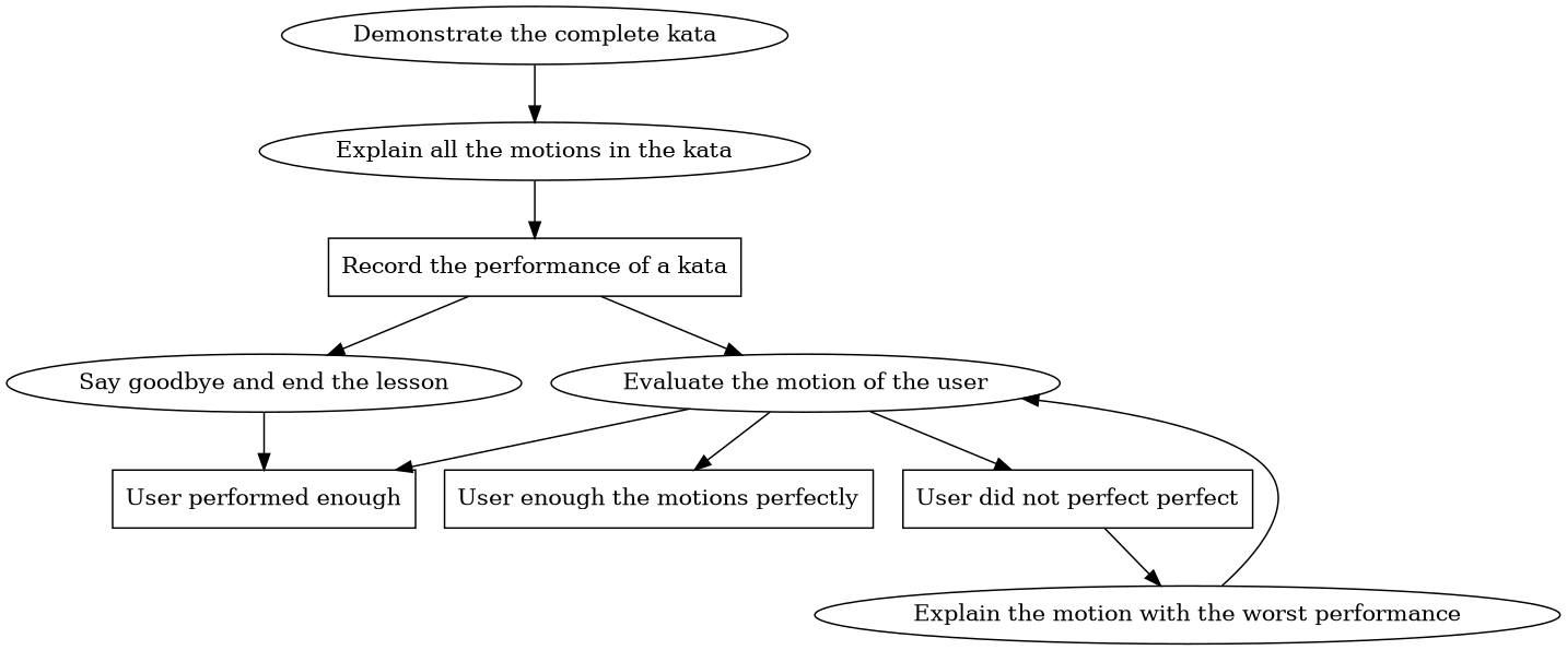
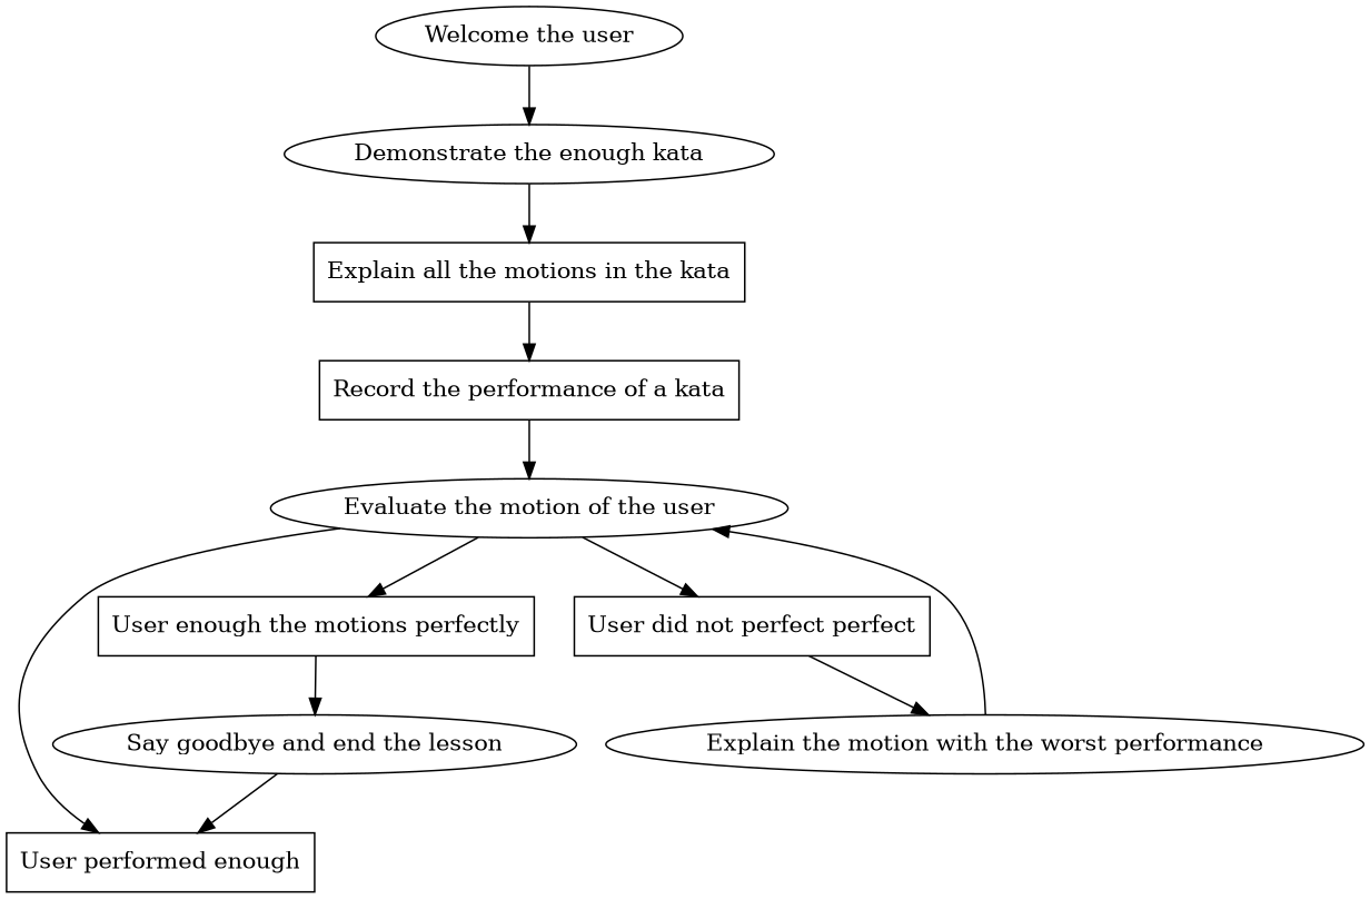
  digraph {
-   n2 [label="Demonstrate the complete kata"]
-   n3 [label="Explain all the motions in the kata"]
+   n1 [label="Welcome the user"]
+   n2 [label="Demonstrate the enough kata"]
+   n3 [label="Explain all the motions in the kata" shape=box]
    n4 [label="Record the performance of a kata" shape=box]
    n5 [label="Evaluate the motion of the user"]
    n6 [label="User performed enough" shape=box]
    n7 [label="User enough the motions perfectly" shape=box]
    n8 [label="User did not perfect perfect" shape=box]
    n9 [label="Say goodbye and end the lesson"]
    n10 [label="Explain the motion with the worst performance"]
+   n1 -> n2
    n2 -> n3
    n3 -> n4
    n4 -> n5
    n5 -> n6
    n5 -> n7
    n5 -> n8
-   n4 -> n9
+   n7 -> n9
    n8 -> n10
    n9 -> n6
    n10 -> n5
  }
